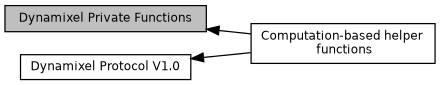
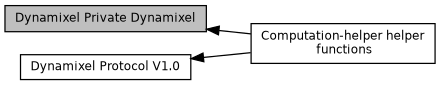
  digraph {
    rankdir=LR
    node [color=black fillcolor=white fontname=Helvetica fontsize=10 shape=record style=filled]
    edge [dir=back fontname=Helvetica fontsize=10 labelfontname=Helvetica labelfontsize=10 shape=plaintext style=solid]
-   n1 [fillcolor=grey75 fontcolor=black height=0.2 label="Dynamixel Private Functions" width=0.4]
-   n2 [height=0.2 label="Computation-based helper\l functions" width=0.4]
+   n1 [fillcolor=grey75 fontcolor=black height=0.2 label="Dynamixel Private Dynamixel" width=0.4]
+   n2 [height=0.2 label="Computation-helper helper\l functions" width=0.4]
    n3 [height=0.2 label="Dynamixel Protocol V1.0" width=0.4]
    n1 -> n2
    n3 -> n2
  }
